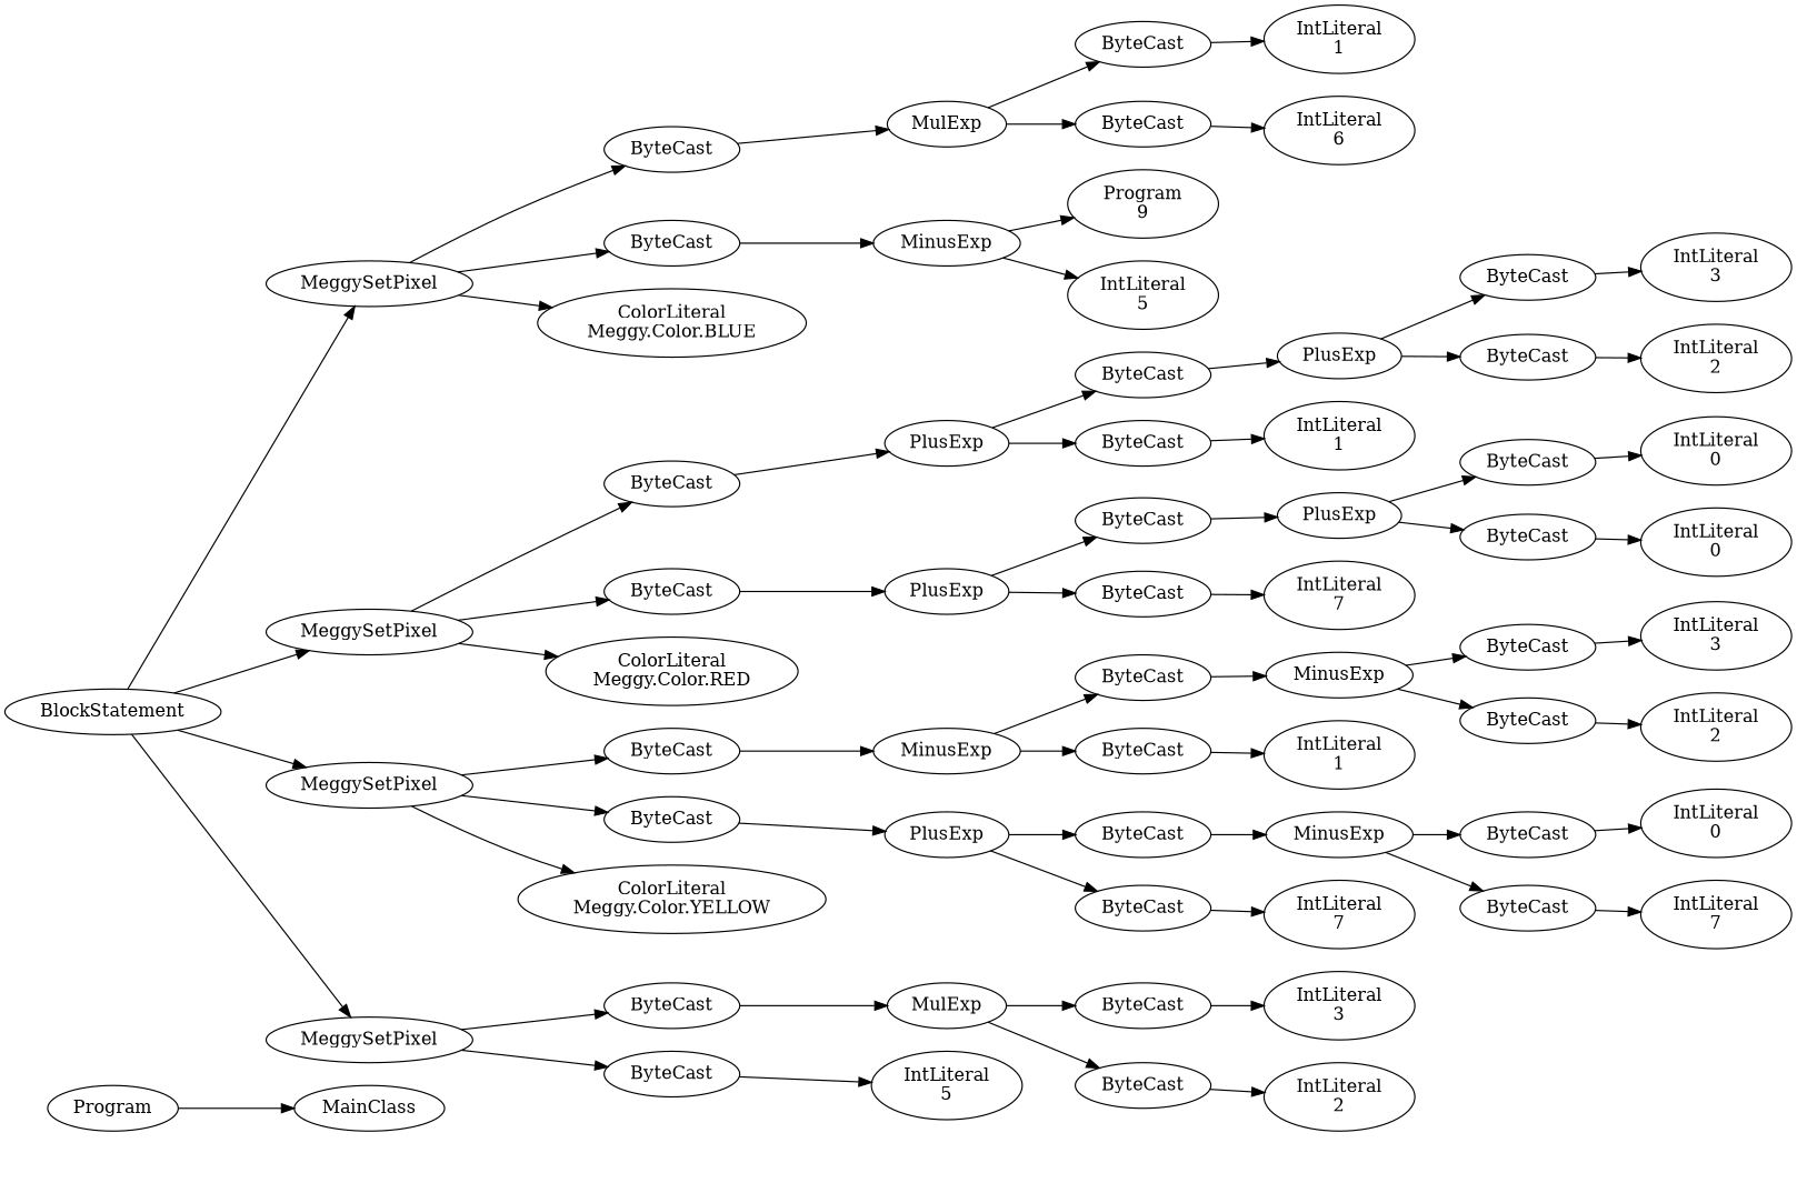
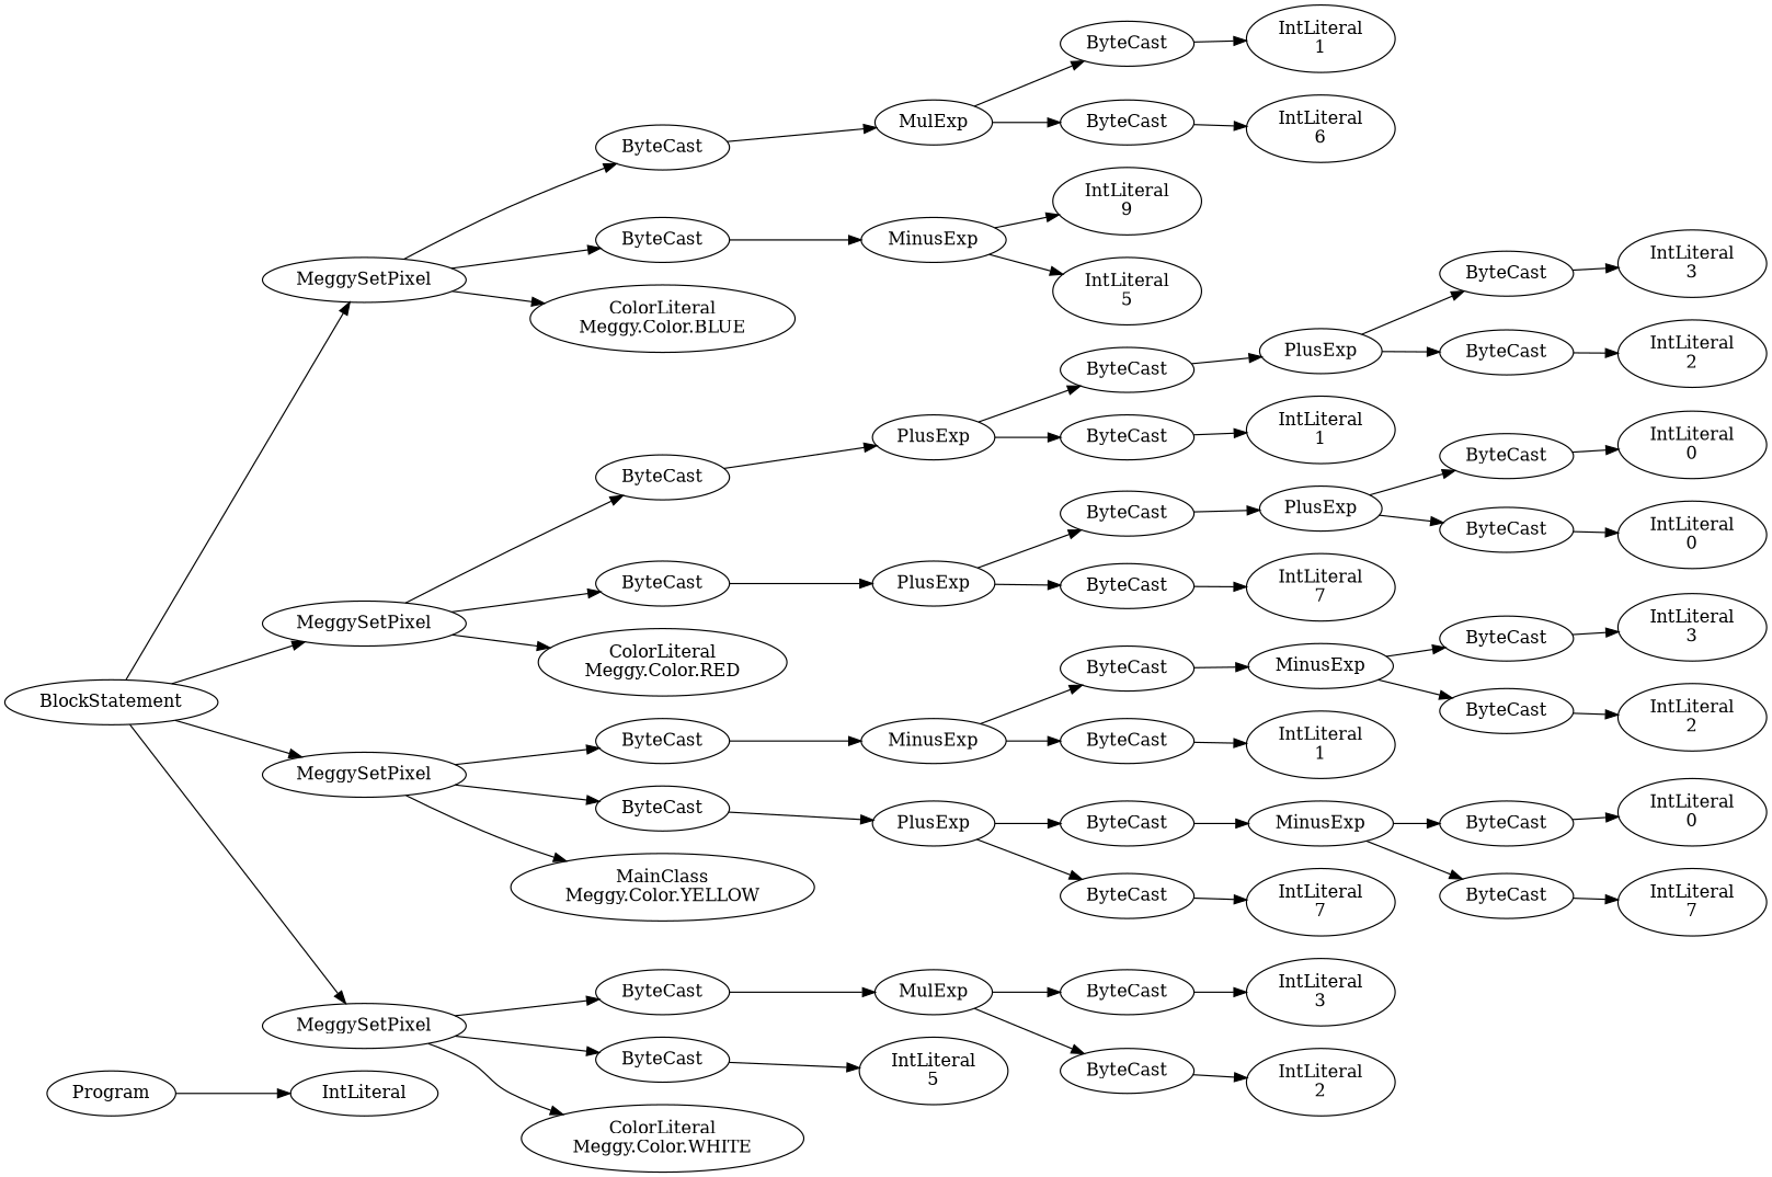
  digraph {
    rankdir=LR
    n1 [label=Program]
-   n2 [label=MainClass]
+   n2 [label=IntLiteral]
    n3 [label=BlockStatement]
    n4 [label=MeggySetPixel]
    n5 [label=MeggySetPixel]
    n6 [label=MeggySetPixel]
    n7 [label=MeggySetPixel]
    n8 [label=ByteCast]
    n9 [label=ByteCast]
    n10 [label="ColorLiteral\nMeggy.Color.BLUE"]
    n11 [label=ByteCast]
    n12 [label=ByteCast]
    n13 [label="ColorLiteral\nMeggy.Color.RED"]
    n14 [label=ByteCast]
    n15 [label=ByteCast]
-   n16 [label="ColorLiteral\nMeggy.Color.YELLOW"]
+   n16 [label="MainClass\nMeggy.Color.YELLOW"]
    n17 [label=ByteCast]
    n18 [label=ByteCast]
+   n19 [label="ColorLiteral\nMeggy.Color.WHITE"]
    n20 [label=MulExp]
    n21 [label=MinusExp]
    n22 [label=ByteCast]
    n23 [label=ByteCast]
    n24 [label="IntLiteral\n1"]
    n25 [label="IntLiteral\n6"]
-   n26 [label="Program\n9"]
+   n26 [label="IntLiteral\n9"]
    n27 [label="IntLiteral\n5"]
    n28 [label=PlusExp]
    n29 [label=PlusExp]
    n30 [label=ByteCast]
    n31 [label=ByteCast]
    n32 [label=PlusExp]
    n33 [label="IntLiteral\n1"]
    n34 [label=ByteCast]
    n35 [label=ByteCast]
    n36 [label="IntLiteral\n3"]
    n37 [label="IntLiteral\n2"]
    n38 [label=ByteCast]
    n39 [label=ByteCast]
    n40 [label=PlusExp]
    n41 [label="IntLiteral\n7"]
    n42 [label=ByteCast]
    n43 [label=ByteCast]
    n44 [label="IntLiteral\n0"]
    n45 [label="IntLiteral\n0"]
    n46 [label=MinusExp]
    n47 [label=PlusExp]
    n48 [label=ByteCast]
    n49 [label=ByteCast]
    n50 [label=MinusExp]
    n51 [label="IntLiteral\n1"]
    n52 [label=ByteCast]
    n53 [label=ByteCast]
    n54 [label="IntLiteral\n3"]
    n55 [label="IntLiteral\n2"]
    n56 [label=ByteCast]
    n57 [label=ByteCast]
    n58 [label=MinusExp]
    n59 [label="IntLiteral\n7"]
    n60 [label=ByteCast]
    n61 [label=ByteCast]
    n62 [label="IntLiteral\n0"]
    n63 [label="IntLiteral\n7"]
    n64 [label=MulExp]
    n65 [label="IntLiteral\n5"]
    n66 [label=ByteCast]
    n67 [label=ByteCast]
    n68 [label="IntLiteral\n3"]
    n69 [label="IntLiteral\n2"]
    n1 -> n2
    n3 -> n4
    n3 -> n5
    n3 -> n6
    n3 -> n7
    n4 -> n8
    n4 -> n9
    n4 -> n10
    n5 -> n11
    n5 -> n12
    n5 -> n13
    n6 -> n14
    n6 -> n15
    n6 -> n16
    n7 -> n17
    n7 -> n18
+   n7 -> n19
    n8 -> n20
    n9 -> n21
    n11 -> n28
    n12 -> n29
    n14 -> n46
    n15 -> n47
    n17 -> n64
    n18 -> n65
    n20 -> n22
    n20 -> n23
    n21 -> n26
    n21 -> n27
    n22 -> n24
    n23 -> n25
    n28 -> n30
    n28 -> n31
    n29 -> n38
    n29 -> n39
    n30 -> n32
    n31 -> n33
    n32 -> n34
    n32 -> n35
    n34 -> n36
    n35 -> n37
    n38 -> n40
    n39 -> n41
    n40 -> n42
    n40 -> n43
    n42 -> n44
    n43 -> n45
    n46 -> n48
    n46 -> n49
    n47 -> n56
    n47 -> n57
    n48 -> n50
    n49 -> n51
    n50 -> n52
    n50 -> n53
    n52 -> n54
    n53 -> n55
    n56 -> n58
    n57 -> n59
    n58 -> n60
    n58 -> n61
    n60 -> n62
    n61 -> n63
    n64 -> n66
    n64 -> n67
    n66 -> n68
    n67 -> n69
  }
